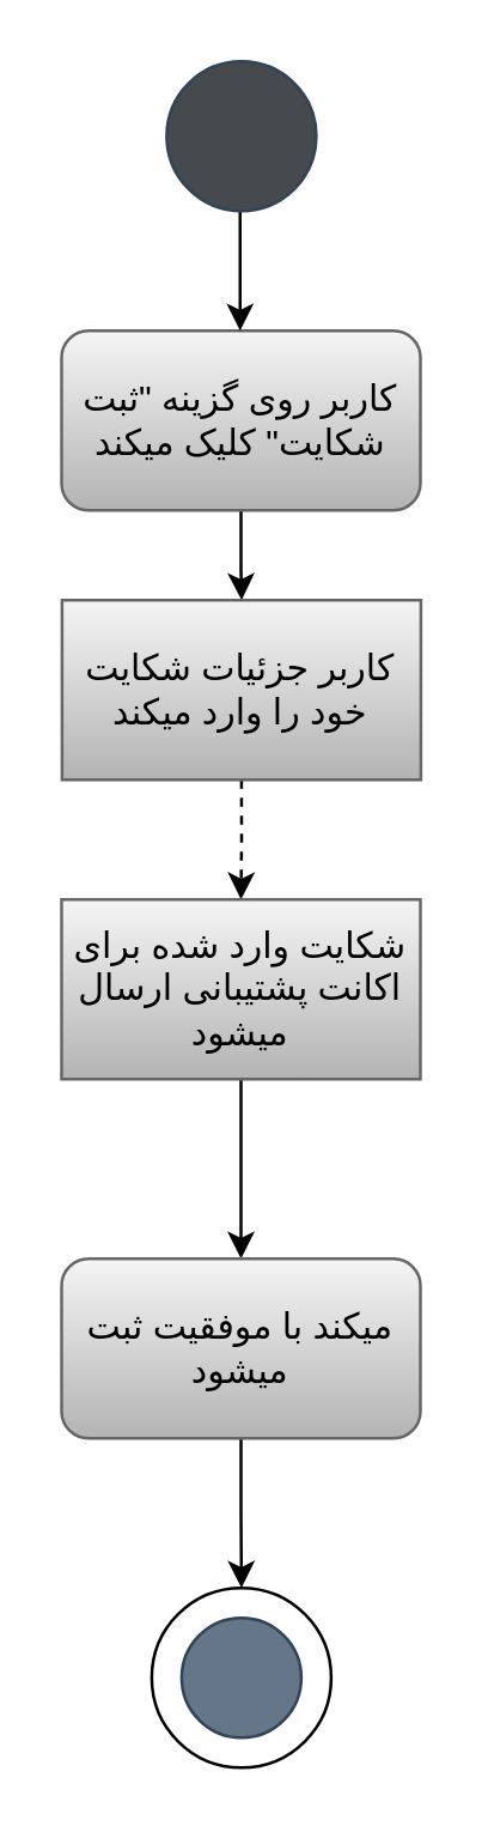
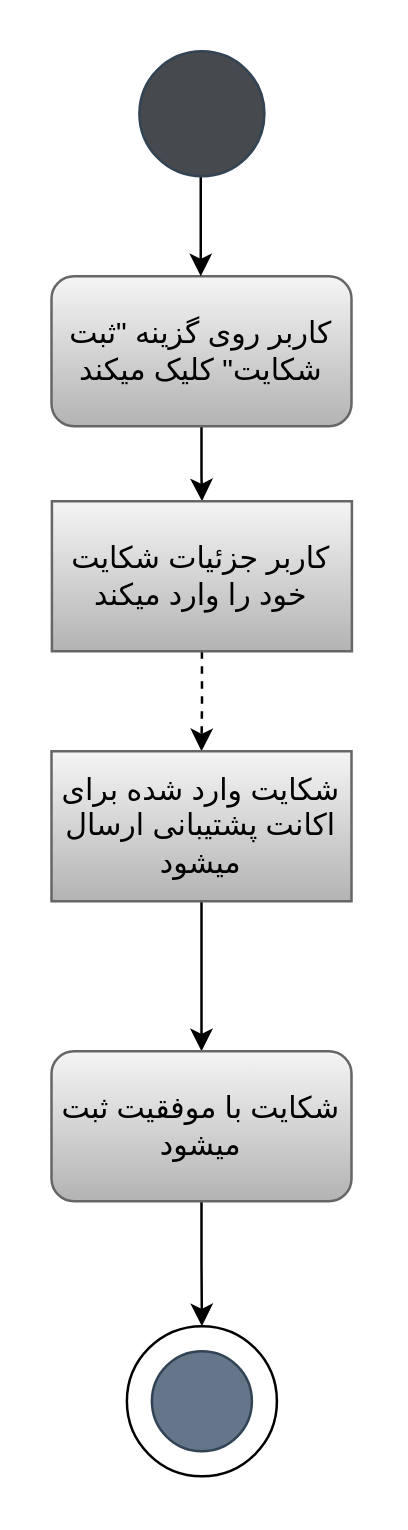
  <mxCell id="0" />
  <mxCell id="1" parent="0" />
  <mxCell id="2" style="edgeStyle=orthogonalEdgeStyle;rounded=0;orthogonalLoop=1;jettySize=auto;html=1;exitX=0.5;exitY=1;exitDx=0;exitDy=0;" edge="1" parent="1" source="3" target="7"><mxGeometry relative="1" as="geometry" /></mxCell>
  <mxCell id="3" value="کاربر روی گزینه &quot;ثبت شکایت&quot; کلیک میکند" style="rounded=1;whiteSpace=wrap;html=1;fillColor=#f5f5f5;gradientColor=#b3b3b3;strokeColor=#666666;" vertex="1" parent="1"><mxGeometry x="20" y="110" width="120" height="60" as="geometry" /></mxCell>
  <mxCell id="4" value="" style="endArrow=classic;html=1;rounded=0;exitX=0.5;exitY=1;exitDx=0;exitDy=0;" edge="1" parent="1"><mxGeometry width="50" height="50" relative="1" as="geometry"><mxPoint x="79.7" y="70" as="sourcePoint" /><mxPoint x="79.7" y="110" as="targetPoint" /></mxGeometry></mxCell>
  <mxCell id="5" value="" style="ellipse;whiteSpace=wrap;html=1;aspect=fixed;fillColor=light-dark(#464a4e, #7d8c9b);strokeColor=#314354;fontColor=#ffffff;" vertex="1" parent="1"><mxGeometry x="55.16" y="20" width="50" height="50" as="geometry" /></mxCell>
  <mxCell id="6" style="edgeStyle=orthogonalEdgeStyle;rounded=0;orthogonalLoop=1;jettySize=auto;html=1;exitX=0.5;exitY=1;exitDx=0;exitDy=0;entryX=0.5;entryY=0;entryDx=0;entryDy=0;dashed=1;" edge="1" parent="1" source="7" target="9"><mxGeometry relative="1" as="geometry" /></mxCell>
  <mxCell id="7" value="کاربر جزئیات شکایت خود را وارد میکند" style="whiteSpace=wrap;html=1;fillColor=#f5f5f5;gradientColor=#b3b3b3;strokeColor=#666666;rounded=0;" vertex="1" parent="1"><mxGeometry x="20.16" y="200" width="120" height="60" as="geometry" /></mxCell>
  <mxCell id="8" style="edgeStyle=orthogonalEdgeStyle;rounded=0;orthogonalLoop=1;jettySize=auto;html=1;exitX=0.5;exitY=1;exitDx=0;exitDy=0;" edge="1" parent="1" source="9"><mxGeometry relative="1" as="geometry"><mxPoint x="80" y="420" as="targetPoint" /></mxGeometry></mxCell>
  <mxCell id="9" value="شکایت وارد شده برای اکانت پشتیبانی ارسال میشود" style="whiteSpace=wrap;html=1;fillColor=#f5f5f5;gradientColor=#b3b3b3;strokeColor=#666666;rounded=0;" vertex="1" parent="1"><mxGeometry x="20" y="300" width="120" height="60" as="geometry" /></mxCell>
  <mxCell id="10" style="edgeStyle=orthogonalEdgeStyle;rounded=0;orthogonalLoop=1;jettySize=auto;html=1;exitX=0.5;exitY=1;exitDx=0;exitDy=0;entryX=0.5;entryY=0;entryDx=0;entryDy=0;" edge="1" parent="1" source="11" target="12"><mxGeometry relative="1" as="geometry" /></mxCell>
- <mxCell id="11" value="میکند با موفقیت ثبت میشود" style="rounded=1;whiteSpace=wrap;html=1;fillColor=#f5f5f5;gradientColor=#b3b3b3;strokeColor=#666666;" vertex="1" parent="1"><mxGeometry x="20" y="420" width="120" height="60" as="geometry" /></mxCell>
+ <mxCell id="11" value="شکایت با موفقیت ثبت میشود" style="rounded=1;whiteSpace=wrap;html=1;fillColor=#f5f5f5;gradientColor=#b3b3b3;strokeColor=#666666;" vertex="1" parent="1"><mxGeometry x="20" y="420" width="120" height="60" as="geometry" /></mxCell>
  <mxCell id="12" value="" style="ellipse;whiteSpace=wrap;html=1;aspect=fixed;" vertex="1" parent="1"><mxGeometry x="50.16" y="530" width="60" height="60" as="geometry" /></mxCell>
  <mxCell id="13" value="" style="ellipse;whiteSpace=wrap;html=1;aspect=fixed;fillColor=#647687;fontColor=#ffffff;strokeColor=#314354;" vertex="1" parent="1"><mxGeometry x="60.16" y="540" width="40" height="40" as="geometry" /></mxCell>
